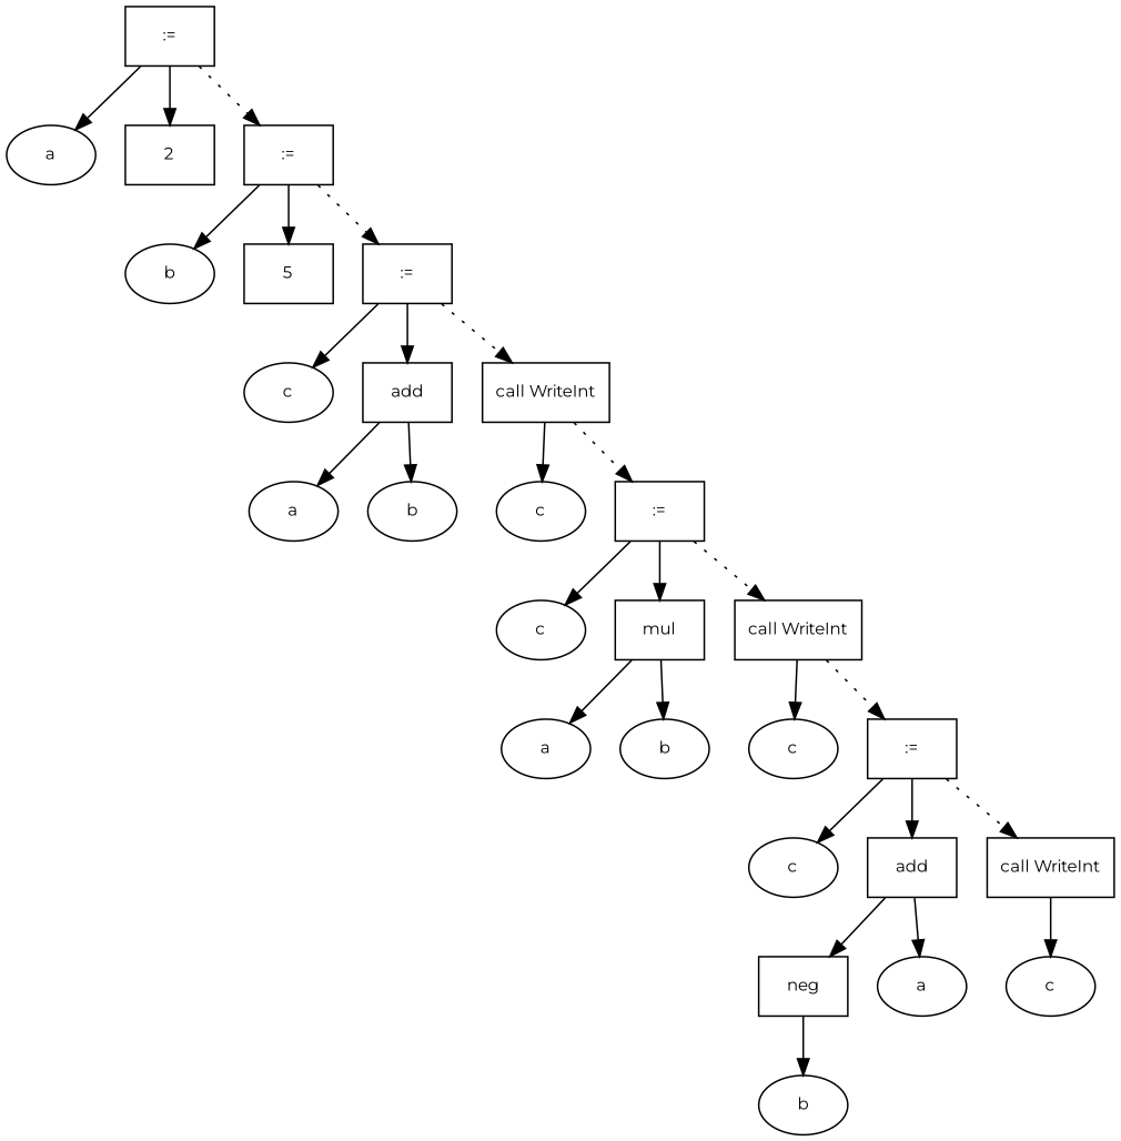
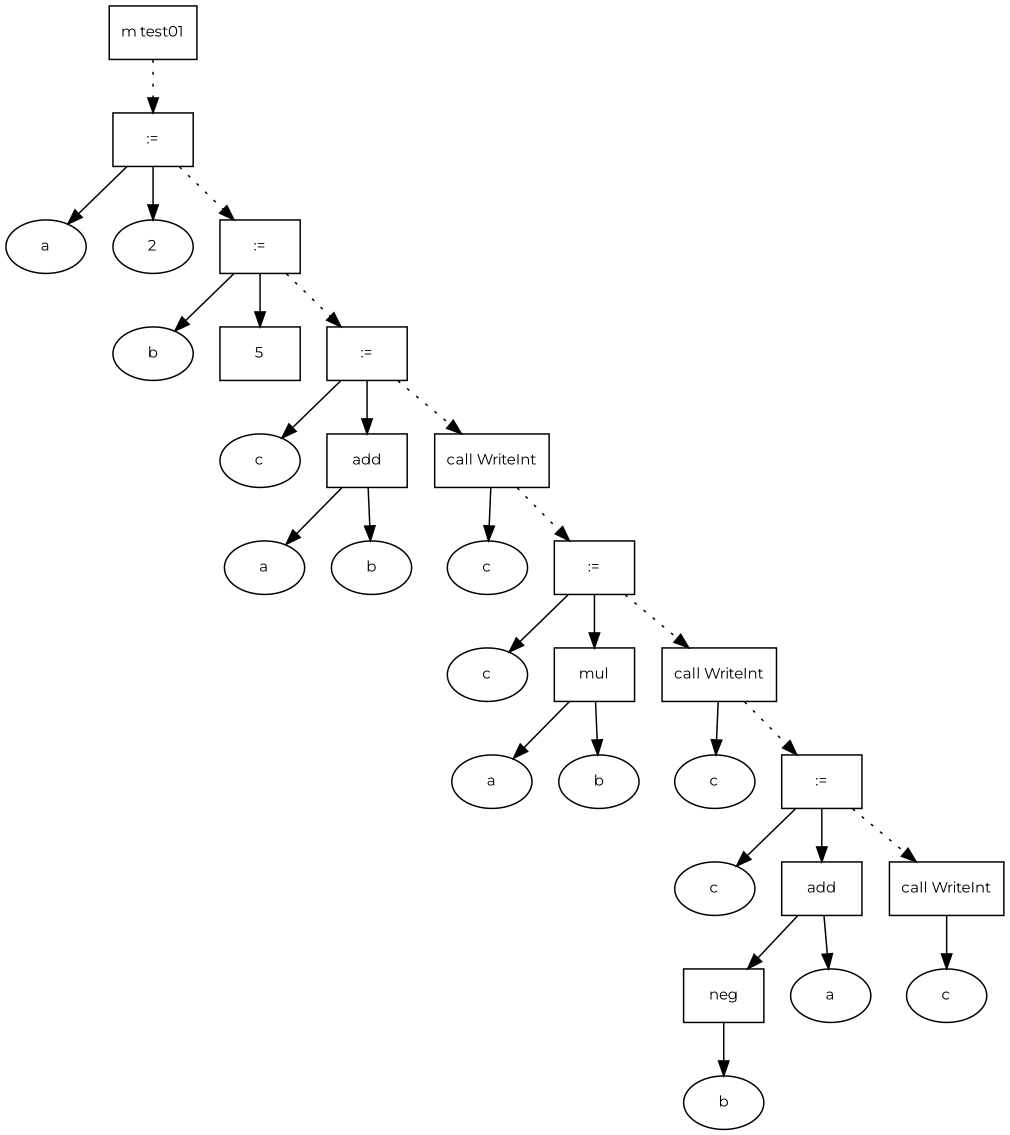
  digraph {
    fontname=Montserrat
    fontsize=10
    node [fontname=Montserrat fontsize=10 shape=ellipse]
    edge [fontname=Montserrat fontsize=10]
+   n1 [label="m test01" shape=box]
    n2 [label=":=" shape=box]
    n3 [label=a]
-   n4 [label=2 shape=box]
+   n4 [label=2]
    n5 [label=":=" shape=box]
    n6 [label=b]
    n7 [label=5 shape=box]
    n8 [label=":=" shape=box]
    n9 [label=c]
    n10 [label=add shape=box]
    n11 [label="call WriteInt" shape=box]
    n12 [label=a]
    n13 [label=b]
    n14 [label=c]
    n15 [label=":=" shape=box]
    n16 [label=c]
    n17 [label=mul shape=box]
    n18 [label="call WriteInt" shape=box]
    n19 [label=a]
    n20 [label=b]
    n21 [label=c]
    n22 [label=":=" shape=box]
    n23 [label=c]
    n24 [label=add shape=box]
    n25 [label="call WriteInt" shape=box]
    n26 [label=neg shape=box]
    n27 [label=a]
    n28 [label=c]
    n29 [label=b]
+   n1 -> n2 [style=dotted]
    n2 -> n3
    n2 -> n4
    n2 -> n5 [style=dotted]
    n5 -> n6
    n5 -> n7
    n5 -> n8 [style=dotted]
    n8 -> n9
    n8 -> n10
    n8 -> n11 [style=dotted]
    n10 -> n12
    n10 -> n13
    n11 -> n14
    n11 -> n15 [style=dotted]
    n15 -> n16
    n15 -> n17
    n15 -> n18 [style=dotted]
    n17 -> n19
    n17 -> n20
    n18 -> n21
    n18 -> n22 [style=dotted]
    n22 -> n23
    n22 -> n24
    n22 -> n25 [style=dotted]
    n24 -> n26
    n24 -> n27
    n25 -> n28
    n26 -> n29
  }
